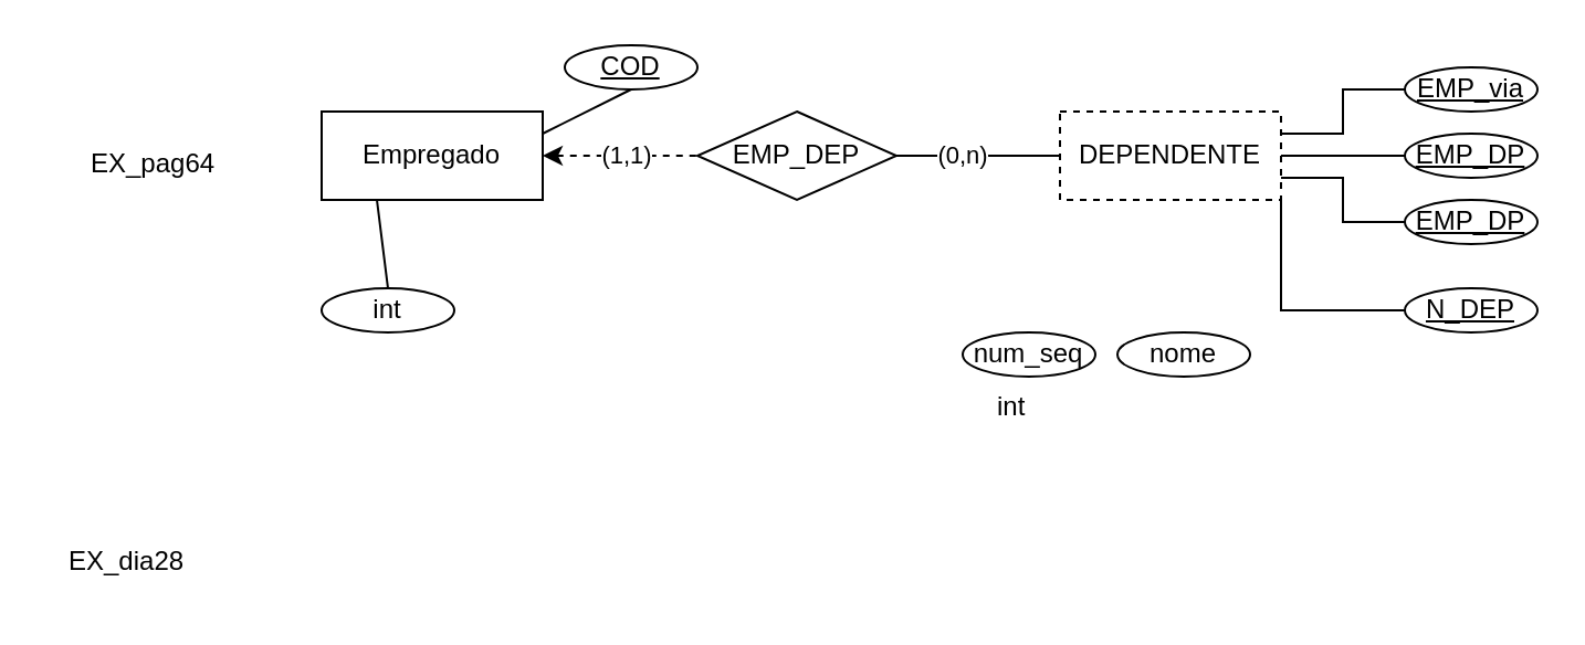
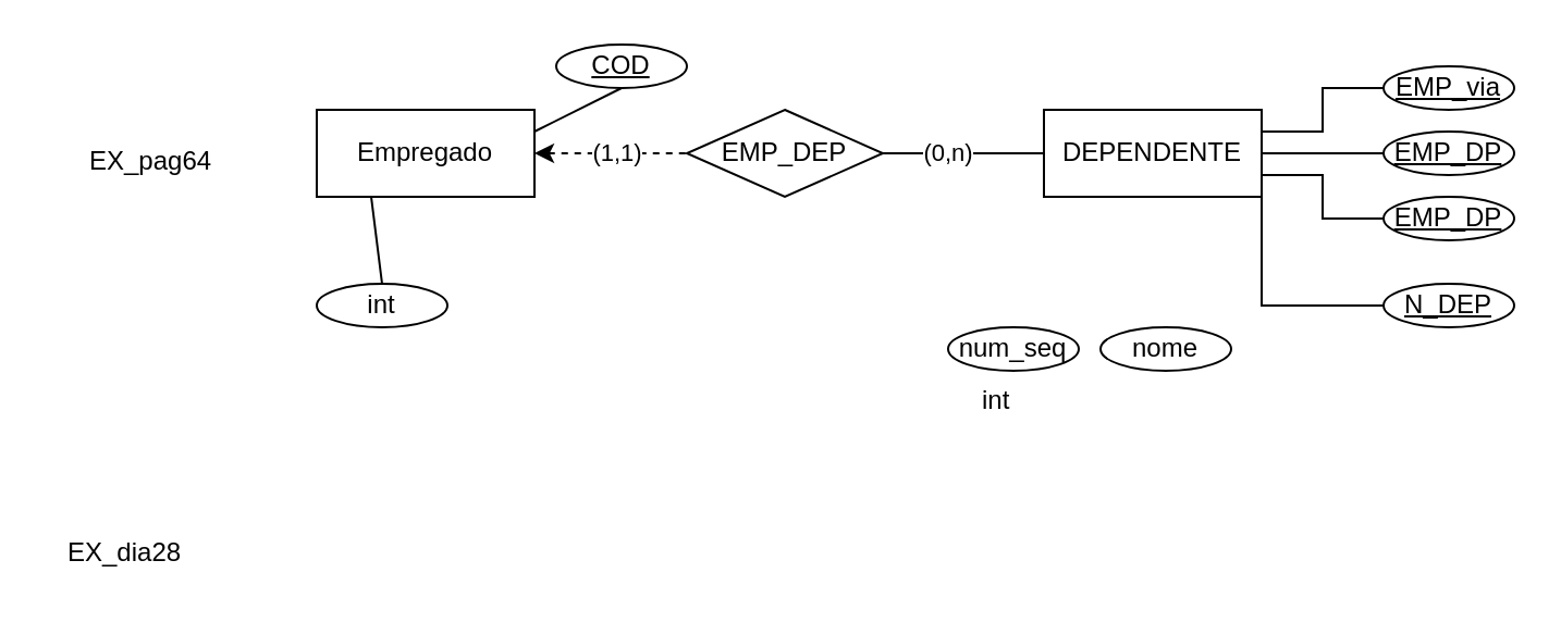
  <mxCell id="0" />
  <mxCell id="1" parent="0" />
  <mxCell id="2" style="edgeStyle=orthogonalEdgeStyle;rounded=0;orthogonalLoop=1;jettySize=auto;html=1;exitX=1;exitY=0.5;exitDx=0;exitDy=0;entryX=0;entryY=0.5;entryDx=0;entryDy=0;startArrow=classic;startFill=1;endArrow=none;endFill=0;dashed=1;" edge="1" parent="1" source="4" target="25"><mxGeometry relative="1" as="geometry" /></mxCell>
  <mxCell id="3" value="(1,1)" style="edgeLabel;html=1;align=center;verticalAlign=middle;resizable=0;points=[];" vertex="1" connectable="0" parent="2"><mxGeometry x="0.065" y="1" relative="1" as="geometry"><mxPoint as="offset" /></mxGeometry></mxCell>
  <mxCell id="4" value="Empregado" style="whiteSpace=wrap;html=1;align=center;" vertex="1" parent="1"><mxGeometry x="140" y="50" width="100" height="40" as="geometry" /></mxCell>
  <mxCell id="5" value="int" style="ellipse;whiteSpace=wrap;html=1;align=center;" vertex="1" parent="1"><mxGeometry x="140" y="130" width="60" height="20" as="geometry" /></mxCell>
  <mxCell id="6" value="COD" style="ellipse;whiteSpace=wrap;html=1;align=center;fontStyle=4;" vertex="1" parent="1"><mxGeometry x="250" y="20" width="60" height="20" as="geometry" /></mxCell>
  <mxCell id="7" value="" style="endArrow=none;html=1;rounded=0;entryX=0.25;entryY=1;entryDx=0;entryDy=0;exitX=0.5;exitY=0;exitDx=0;exitDy=0;" edge="1" parent="1" source="5" target="4"><mxGeometry relative="1" as="geometry"><mxPoint x="170" y="130" as="sourcePoint" /><mxPoint x="330" y="130" as="targetPoint" /></mxGeometry></mxCell>
  <mxCell id="8" value="" style="resizable=0;html=1;whiteSpace=wrap;align=right;verticalAlign=bottom;" connectable="0" vertex="1" parent="7"><mxGeometry x="1" relative="1" as="geometry"><mxPoint x="-170" y="-40" as="offset" /></mxGeometry></mxCell>
  <mxCell id="9" value="" style="endArrow=none;html=1;rounded=0;entryX=1;entryY=0.25;entryDx=0;entryDy=0;exitX=0.5;exitY=1;exitDx=0;exitDy=0;" edge="1" parent="1" source="6" target="4"><mxGeometry relative="1" as="geometry"><mxPoint x="180" y="140" as="sourcePoint" /><mxPoint x="175" y="100" as="targetPoint" /><Array as="points"><mxPoint x="240" y="60" /></Array></mxGeometry></mxCell>
  <mxCell id="10" value="" style="resizable=0;html=1;whiteSpace=wrap;align=right;verticalAlign=bottom;" connectable="0" vertex="1" parent="9"><mxGeometry x="1" relative="1" as="geometry"><mxPoint x="-170" y="-40" as="offset" /></mxGeometry></mxCell>
  <mxCell id="11" style="rounded=0;orthogonalLoop=1;jettySize=auto;html=1;exitX=1;exitY=0.25;exitDx=0;exitDy=0;entryX=0;entryY=0.5;entryDx=0;entryDy=0;strokeColor=default;edgeStyle=orthogonalEdgeStyle;curved=0;endArrow=none;endFill=0;" edge="1" parent="1" source="17" target="21"><mxGeometry relative="1" as="geometry" /></mxCell>
  <mxCell id="12" style="rounded=0;orthogonalLoop=1;jettySize=auto;html=1;exitX=1;exitY=0.5;exitDx=0;exitDy=0;entryX=0;entryY=0.5;entryDx=0;entryDy=0;strokeColor=default;edgeStyle=orthogonalEdgeStyle;curved=0;endArrow=none;endFill=0;" edge="1" parent="1" source="17" target="22"><mxGeometry relative="1" as="geometry" /></mxCell>
  <mxCell id="13" style="rounded=0;orthogonalLoop=1;jettySize=auto;html=1;exitX=1;exitY=0.75;exitDx=0;exitDy=0;entryX=0;entryY=0.5;entryDx=0;entryDy=0;strokeColor=default;edgeStyle=orthogonalEdgeStyle;curved=0;endArrow=none;endFill=0;" edge="1" parent="1" source="17" target="23"><mxGeometry relative="1" as="geometry" /></mxCell>
  <mxCell id="14" style="rounded=0;orthogonalLoop=1;jettySize=auto;html=1;exitX=1;exitY=1;exitDx=0;exitDy=0;entryX=0;entryY=0.5;entryDx=0;entryDy=0;strokeColor=default;edgeStyle=orthogonalEdgeStyle;curved=0;endArrow=none;endFill=0;" edge="1" parent="1" source="17" target="24"><mxGeometry relative="1" as="geometry" /></mxCell>
  <mxCell id="15" style="edgeStyle=orthogonalEdgeStyle;rounded=0;orthogonalLoop=1;jettySize=auto;html=1;entryX=1;entryY=0.5;entryDx=0;entryDy=0;startArrow=none;startFill=0;endArrow=none;endFill=0;" edge="1" parent="1" source="17" target="25"><mxGeometry relative="1" as="geometry" /></mxCell>
  <mxCell id="16" value="(0,n)" style="edgeLabel;html=1;align=center;verticalAlign=middle;resizable=0;points=[];" vertex="1" connectable="0" parent="15"><mxGeometry x="0.208" y="-1" relative="1" as="geometry"><mxPoint as="offset" /></mxGeometry></mxCell>
- <mxCell id="17" value="DEPENDENTE" style="whiteSpace=wrap;html=1;align=center;dashed=1;" vertex="1" parent="1"><mxGeometry x="474" y="50" width="100" height="40" as="geometry" /></mxCell>
+ <mxCell id="17" value="DEPENDENTE" style="whiteSpace=wrap;html=1;align=center;" vertex="1" parent="1"><mxGeometry x="474" y="50" width="100" height="40" as="geometry" /></mxCell>
  <mxCell id="18" value="num_seq" style="ellipse;whiteSpace=wrap;html=1;align=center;" vertex="1" parent="1"><mxGeometry x="430" y="150" width="60" height="20" as="geometry" /></mxCell>
  <mxCell id="19" value="int&lt;div&gt;&lt;br&gt;&lt;/div&gt;" style="text;strokeColor=none;fillColor=none;spacingLeft=4;spacingRight=4;overflow=hidden;rotatable=0;points=[[0,0.5],[1,0.5]];portConstraint=eastwest;fontSize=12;whiteSpace=wrap;html=1;" vertex="1" parent="1"><mxGeometry x="440" y="170" width="40" height="30" as="geometry" /></mxCell>
  <mxCell id="20" value="nome" style="ellipse;whiteSpace=wrap;html=1;align=center;" vertex="1" parent="1"><mxGeometry x="500" y="150" width="60" height="20" as="geometry" /></mxCell>
  <mxCell id="21" value="EMP_via" style="ellipse;whiteSpace=wrap;html=1;align=center;fontStyle=4;" vertex="1" parent="1"><mxGeometry x="630" y="30" width="60" height="20" as="geometry" /></mxCell>
  <mxCell id="22" value="EMP_DP" style="ellipse;whiteSpace=wrap;html=1;align=center;fontStyle=4;" vertex="1" parent="1"><mxGeometry x="630" y="60" width="60" height="20" as="geometry" /></mxCell>
  <mxCell id="23" value="EMP_DP" style="ellipse;whiteSpace=wrap;html=1;align=center;fontStyle=4;" vertex="1" parent="1"><mxGeometry x="630" y="90" width="60" height="20" as="geometry" /></mxCell>
  <mxCell id="24" value="N_DEP" style="ellipse;whiteSpace=wrap;html=1;align=center;fontStyle=4;" vertex="1" parent="1"><mxGeometry x="630" y="130" width="60" height="20" as="geometry" /></mxCell>
  <mxCell id="25" value="EMP_DEP" style="shape=rhombus;perimeter=rhombusPerimeter;whiteSpace=wrap;html=1;align=center;" vertex="1" parent="1"><mxGeometry x="310" y="50" width="90" height="40" as="geometry" /></mxCell>
  <mxCell id="26" value="EX_pag64" style="text;strokeColor=none;fillColor=none;spacingLeft=4;spacingRight=4;overflow=hidden;rotatable=0;points=[[0,0.5],[1,0.5]];portConstraint=eastwest;fontSize=12;whiteSpace=wrap;html=1;" vertex="1" parent="1"><mxGeometry x="30" y="60" width="70" height="30" as="geometry" /></mxCell>
  <mxCell id="27" value="EX_dia28" style="text;strokeColor=none;fillColor=none;spacingLeft=4;spacingRight=4;overflow=hidden;rotatable=0;points=[[0,0.5],[1,0.5]];portConstraint=eastwest;fontSize=12;whiteSpace=wrap;html=1;" vertex="1" parent="1"><mxGeometry x="20" y="240" width="70" height="30" as="geometry" /></mxCell>
